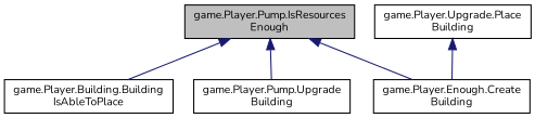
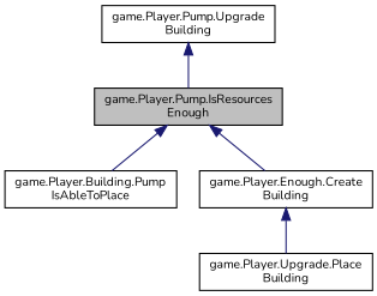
  digraph {
    fontname=Nunito
    rankdir=TB
    node [color=black fillcolor=white fontname=Nunito fontsize=10 shape=record style=filled]
    edge [color=midnightblue dir=back fontname=Nunito fontsize=10 labelfontname=Helvetica labelfontsize=10 style=solid]
    n1 [fillcolor=grey75 fontcolor=black height=0.2 label="game.Player.Pump.IsResources\lEnough" width=0.4]
-   n2 [height=0.2 label="game.Player.Building.Building\lIsAbleToPlace" width=0.4]
+   n2 [height=0.2 label="game.Player.Building.Pump\lIsAbleToPlace" width=0.4]
    n3 [height=0.2 label="game.Player.Enough.Create\lBuilding" width=0.4]
    n4 [height=0.2 label="game.Player.Pump.Upgrade\lBuilding" width=0.4]
    n5 [height=0.2 label="game.Player.Upgrade.Place\lBuilding" width=0.4]
    n1 -> n2
    n1 -> n3
-   n1 -> n4
-   n5 -> n3
+   n4 -> n1
+   n3 -> n5
  }
